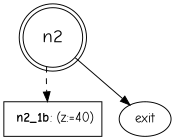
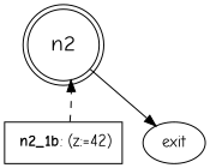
  digraph {
    fontname="Comic Neue"
    node [fontname="Comic Neue"]
    edge [fontname="Comic Neue"]
    n2 [fontsize=20 shape=doublecircle]
-   n2_1b [label=< <B>n2_1b</B>: (z:=40)> shape=box]
+   n2_1b [label=< <B>n2_1b</B>: (z:=42)> shape=box]
    exit
-   n2 -> n2_1b [style=dashed]
+   n2_1b -> n2 [style=dashed]
    n2 -> exit
  }
